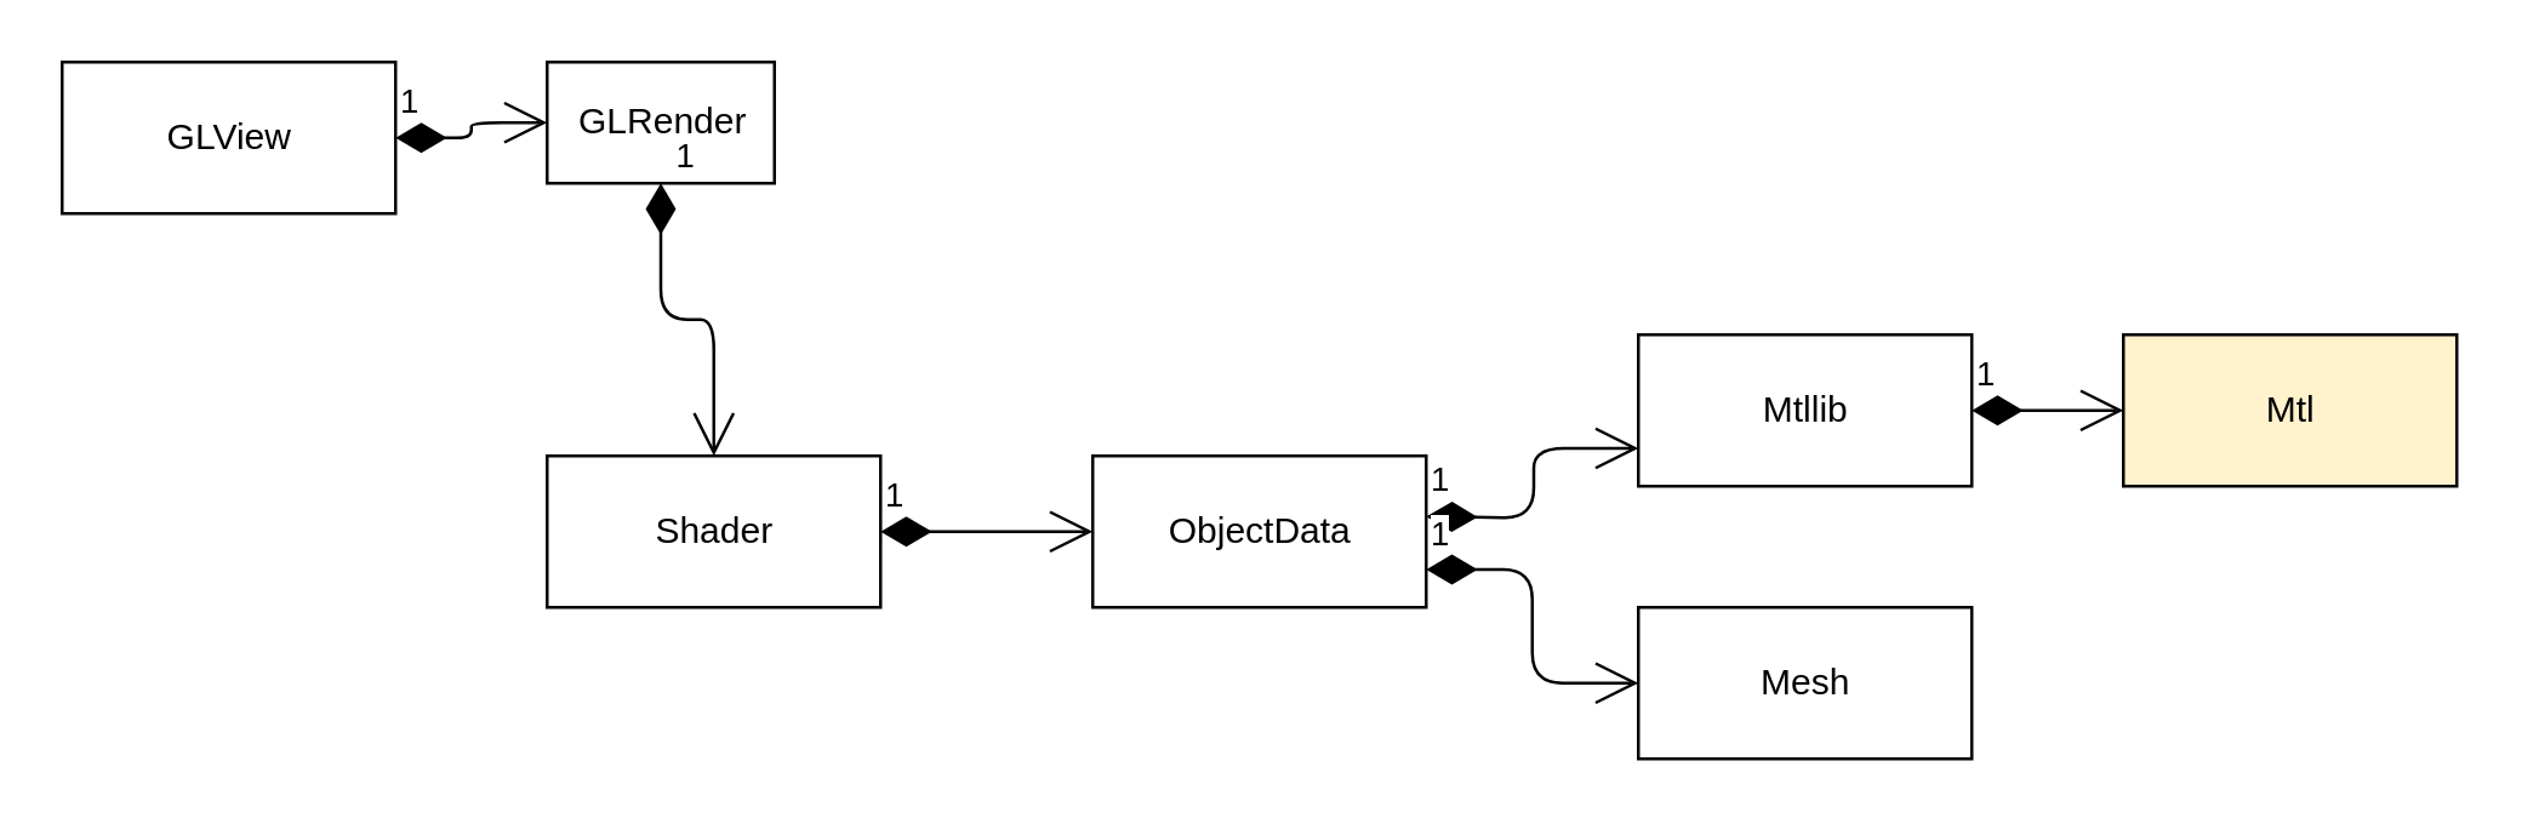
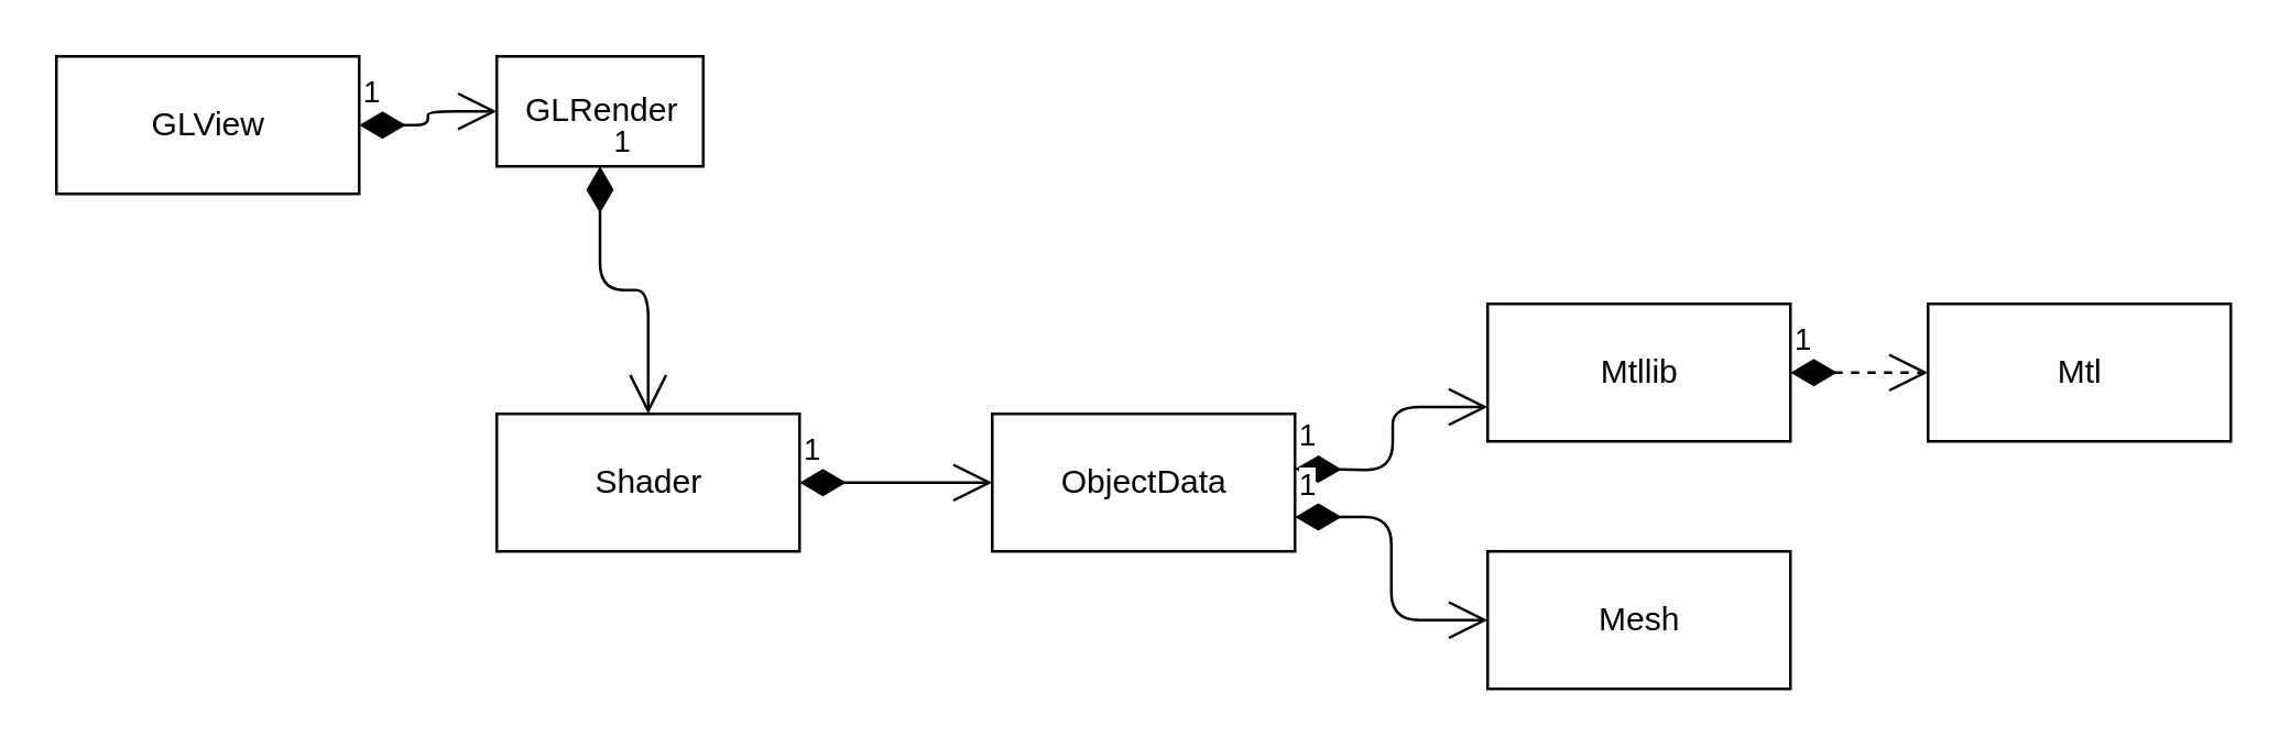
  <mxCell id="0" />
  <mxCell id="1" parent="0" />
  <mxCell id="2" value="GLView" style="html=1;" parent="1" vertex="1"><mxGeometry x="20" y="20" width="110" height="50" as="geometry" /></mxCell>
  <mxCell id="3" value="GLRender" style="html=1;" parent="1" vertex="1"><mxGeometry x="180" y="20" width="75" height="40" as="geometry" /></mxCell>
  <mxCell id="4" value="ObjectData" style="html=1;" parent="1" vertex="1"><mxGeometry x="360" y="150" width="110" height="50" as="geometry" /></mxCell>
  <mxCell id="5" value="Mtllib" style="html=1;" parent="1" vertex="1"><mxGeometry x="540" y="110" width="110" height="50" as="geometry" /></mxCell>
- <mxCell id="6" value="Mtl" style="html=1;fillColor=#fff2cc;" parent="1" vertex="1"><mxGeometry x="700" y="110" width="110" height="50" as="geometry" /></mxCell>
+ <mxCell id="6" value="Mtl" style="html=1;" parent="1" vertex="1"><mxGeometry x="700" y="110" width="110" height="50" as="geometry" /></mxCell>
  <mxCell id="7" value="Mesh" style="html=1;" parent="1" vertex="1"><mxGeometry x="540" y="200" width="110" height="50" as="geometry" /></mxCell>
  <mxCell id="8" value="1" style="endArrow=open;html=1;endSize=12;startArrow=diamondThin;startSize=14;startFill=1;edgeStyle=orthogonalEdgeStyle;align=left;verticalAlign=bottom;entryX=0;entryY=0.75;entryDx=0;entryDy=0;" parent="1" target="5" edge="1"><mxGeometry x="-1" y="3" relative="1" as="geometry"><mxPoint x="470" y="170" as="sourcePoint" /><mxPoint x="650" y="179.5" as="targetPoint" /></mxGeometry></mxCell>
- <mxCell id="9" value="1" style="endArrow=open;html=1;endSize=12;startArrow=diamondThin;startSize=14;startFill=1;edgeStyle=orthogonalEdgeStyle;align=left;verticalAlign=bottom;exitX=1;exitY=0.5;exitDx=0;exitDy=0;" parent="1" source="5" target="6" edge="1"><mxGeometry x="-1" y="3" relative="1" as="geometry"><mxPoint x="660" y="140" as="sourcePoint" /><mxPoint x="810" y="134" as="targetPoint" /></mxGeometry></mxCell>
+ <mxCell id="9" value="1" style="endArrow=open;html=1;endSize=12;startArrow=diamondThin;startSize=14;startFill=1;edgeStyle=orthogonalEdgeStyle;align=left;verticalAlign=bottom;exitX=1;exitY=0.5;exitDx=0;exitDy=0;dashed=1;" parent="1" source="5" target="6" edge="1"><mxGeometry x="-1" y="3" relative="1" as="geometry"><mxPoint x="660" y="140" as="sourcePoint" /><mxPoint x="810" y="134" as="targetPoint" /></mxGeometry></mxCell>
  <mxCell id="10" value="Shader" style="html=1;" parent="1" vertex="1"><mxGeometry x="180" y="150" width="110" height="50" as="geometry" /></mxCell>
  <mxCell id="11" value="1" style="endArrow=open;html=1;endSize=12;startArrow=diamondThin;startSize=14;startFill=1;edgeStyle=orthogonalEdgeStyle;align=left;verticalAlign=bottom;" parent="1" source="2" target="3" edge="1"><mxGeometry x="-1" y="3" relative="1" as="geometry"><mxPoint x="20" y="370" as="sourcePoint" /><mxPoint x="180" y="370" as="targetPoint" /></mxGeometry></mxCell>
  <mxCell id="12" value="1" style="endArrow=open;html=1;endSize=12;startArrow=diamondThin;startSize=14;startFill=1;edgeStyle=orthogonalEdgeStyle;align=left;verticalAlign=bottom;exitX=1;exitY=0.5;exitDx=0;exitDy=0;entryX=0;entryY=0.5;entryDx=0;entryDy=0;" parent="1" source="10" target="4" edge="1"><mxGeometry x="-1" y="3" relative="1" as="geometry"><mxPoint x="20" y="350" as="sourcePoint" /><mxPoint x="420" y="230" as="targetPoint" /><Array as="points"><mxPoint x="330" y="175" /><mxPoint x="330" y="175" /></Array></mxGeometry></mxCell>
  <mxCell id="13" value="1" style="endArrow=open;html=1;endSize=12;startArrow=diamondThin;startSize=14;startFill=1;edgeStyle=orthogonalEdgeStyle;align=left;verticalAlign=bottom;exitX=0.5;exitY=1;exitDx=0;exitDy=0;entryX=0.5;entryY=0;entryDx=0;entryDy=0;" parent="1" source="3" target="10" edge="1"><mxGeometry x="-1" y="3" relative="1" as="geometry"><mxPoint x="200" y="160" as="sourcePoint" /><mxPoint x="235" y="270" as="targetPoint" /></mxGeometry></mxCell>
  <mxCell id="14" value="1" style="endArrow=open;html=1;endSize=12;startArrow=diamondThin;startSize=14;startFill=1;edgeStyle=orthogonalEdgeStyle;align=left;verticalAlign=bottom;exitX=1;exitY=0.75;exitDx=0;exitDy=0;entryX=0;entryY=0.5;entryDx=0;entryDy=0;" parent="1" source="4" target="7" edge="1"><mxGeometry x="-1" y="3" relative="1" as="geometry"><mxPoint x="20" y="350" as="sourcePoint" /><mxPoint x="180" y="350" as="targetPoint" /></mxGeometry></mxCell>
